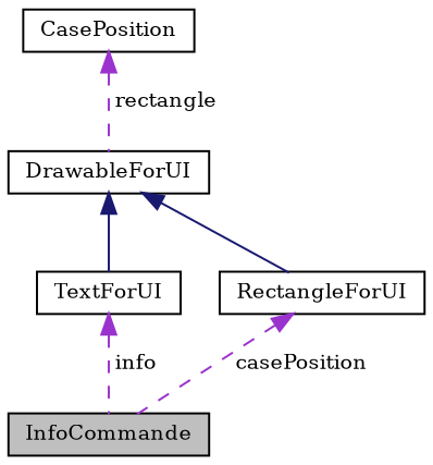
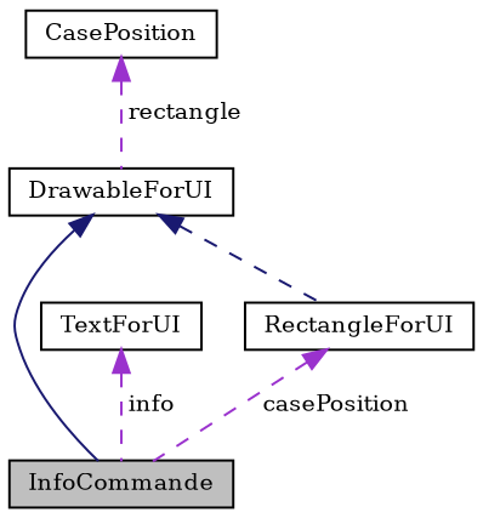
  digraph {
    fontname="DejaVu Serif"
    node [color=black fillcolor=white fontname="DejaVu Serif" fontsize=10 shape=record style=filled]
    edge [color=darkorchid3 dir=back fontname="DejaVu Serif" fontsize=10 labelfontname=Helvetica labelfontsize=10 style=dashed]
    n1 [fillcolor=grey75 fontcolor=black height=0.2 label=InfoCommande width=0.4]
    n2 [height=0.2 label=TextForUI width=0.4]
    n3 [height=0.2 label=DrawableForUI width=0.4]
    n4 [height=0.2 label=RectangleForUI width=0.4]
    n5 [height=0.2 label=CasePosition width=0.4]
    n2 -> n1 [label=" info"]
-   n3 -> n2 [color=midnightblue style=solid]
-   n3 -> n4 [color=midnightblue style=solid]
+   n3 -> n1 [color=midnightblue style=solid]
+   n3 -> n4 [color=midnightblue]
    n4 -> n1 [label=" casePosition"]
    n5 -> n3 [label=" rectangle"]
  }
